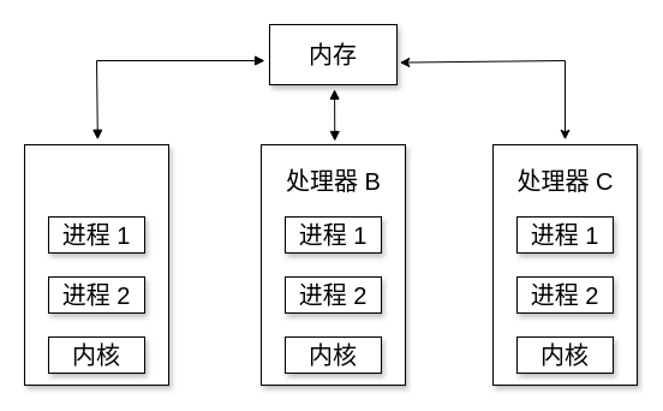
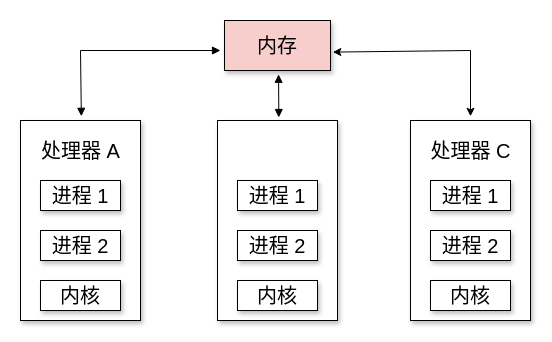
  <mxCell id="0" />
  <mxCell id="1" parent="0" />
- <mxCell id="2" value="内存" style="rounded=0;whiteSpace=wrap;html=1;fontSize=20;shadow=1;fontFamily=Helvetica;" parent="1" vertex="1"><mxGeometry x="224" y="20" width="106" height="50" as="geometry" /></mxCell>
+ <mxCell id="2" value="内存" style="rounded=0;whiteSpace=wrap;html=1;fontSize=20;shadow=1;fontFamily=Helvetica;fillColor=#f8cecc;" parent="1" vertex="1"><mxGeometry x="224" y="20" width="106" height="50" as="geometry" /></mxCell>
  <mxCell id="3" value="" style="rounded=0;whiteSpace=wrap;html=1;fontSize=20;shadow=1;fontFamily=Helvetica;" parent="1" vertex="1"><mxGeometry x="20" y="120" width="120" height="200" as="geometry" /></mxCell>
+ <mxCell id="4" value="处理器 A" style="text;html=1;align=center;verticalAlign=middle;resizable=0;points=[];autosize=1;strokeColor=none;fillColor=none;fontSize=20;shadow=1;fontFamily=Helvetica;" parent="1" vertex="1"><mxGeometry x="30" y="130" width="100" height="40" as="geometry" /></mxCell>
  <mxCell id="5" value="" style="rounded=0;whiteSpace=wrap;html=1;fontSize=20;shadow=1;fontFamily=Helvetica;" parent="1" vertex="1"><mxGeometry x="217" y="120" width="120" height="200" as="geometry" /></mxCell>
- <mxCell id="6" value="处理器 B" style="text;html=1;align=center;verticalAlign=middle;resizable=0;points=[];autosize=1;strokeColor=none;fillColor=none;fontSize=20;shadow=1;fontFamily=Helvetica;" parent="1" vertex="1"><mxGeometry x="227" y="130" width="100" height="40" as="geometry" /></mxCell>
  <mxCell id="7" value="进程 1" style="rounded=0;whiteSpace=wrap;html=1;fontSize=20;shadow=1;fontFamily=Helvetica;" parent="1" vertex="1"><mxGeometry x="237" y="180" width="80" height="30" as="geometry" /></mxCell>
  <mxCell id="8" value="进程 2" style="rounded=0;whiteSpace=wrap;html=1;fontSize=20;shadow=1;fontFamily=Helvetica;" parent="1" vertex="1"><mxGeometry x="237" y="230" width="80" height="30" as="geometry" /></mxCell>
  <mxCell id="9" value="内核" style="rounded=0;whiteSpace=wrap;html=1;fontSize=20;shadow=1;fontFamily=Helvetica;" parent="1" vertex="1"><mxGeometry x="237" y="280" width="80" height="30" as="geometry" /></mxCell>
  <mxCell id="10" value="" style="rounded=0;whiteSpace=wrap;html=1;fontSize=20;shadow=1;fontFamily=Helvetica;" parent="1" vertex="1"><mxGeometry x="410" y="120" width="120" height="200" as="geometry" /></mxCell>
  <mxCell id="11" value="处理器 C" style="text;html=1;align=center;verticalAlign=middle;resizable=0;points=[];autosize=1;strokeColor=none;fillColor=none;fontSize=20;shadow=1;fontFamily=Helvetica;" parent="1" vertex="1"><mxGeometry x="420" y="130" width="100" height="40" as="geometry" /></mxCell>
  <mxCell id="12" value="进程 1" style="rounded=0;whiteSpace=wrap;html=1;fontSize=20;shadow=1;fontFamily=Helvetica;" parent="1" vertex="1"><mxGeometry x="430" y="180" width="80" height="30" as="geometry" /></mxCell>
  <mxCell id="13" value="进程 2" style="rounded=0;whiteSpace=wrap;html=1;fontSize=20;shadow=1;fontFamily=Helvetica;" parent="1" vertex="1"><mxGeometry x="430" y="230" width="80" height="30" as="geometry" /></mxCell>
  <mxCell id="14" value="内核" style="rounded=0;whiteSpace=wrap;html=1;fontSize=20;shadow=1;fontFamily=Helvetica;" parent="1" vertex="1"><mxGeometry x="430" y="280" width="80" height="30" as="geometry" /></mxCell>
  <mxCell id="15" value="" style="endArrow=block;startArrow=block;html=1;fontSize=20;rounded=0;startFill=1;endFill=1;exitX=0.507;exitY=-0.021;exitDx=0;exitDy=0;exitPerimeter=0;shadow=0;fontFamily=Helvetica;" parent="1" source="3" edge="1"><mxGeometry width="50" height="50" relative="1" as="geometry"><mxPoint x="80" y="110" as="sourcePoint" /><mxPoint x="220" y="50" as="targetPoint" /><Array as="points"><mxPoint x="80" y="50" /></Array></mxGeometry></mxCell>
  <mxCell id="16" value="" style="endArrow=classic;startArrow=classic;html=1;rounded=0;shadow=0;fontSize=20;exitX=1.022;exitY=0.632;exitDx=0;exitDy=0;exitPerimeter=0;entryX=0.5;entryY=-0.021;entryDx=0;entryDy=0;entryPerimeter=0;fontFamily=Helvetica;" parent="1" source="2" target="10" edge="1"><mxGeometry width="50" height="50" relative="1" as="geometry"><mxPoint x="340" y="50" as="sourcePoint" /><mxPoint x="480" y="110" as="targetPoint" /><Array as="points"><mxPoint x="470" y="50" /></Array></mxGeometry></mxCell>
  <mxCell id="17" value="" style="endArrow=block;startArrow=block;html=1;rounded=0;shadow=0;fontSize=20;exitX=0.511;exitY=-0.015;exitDx=0;exitDy=0;exitPerimeter=0;entryX=0.51;entryY=1.076;entryDx=0;entryDy=0;entryPerimeter=0;startFill=1;endFill=1;fontFamily=Helvetica;" parent="1" source="5" target="2" edge="1"><mxGeometry width="50" height="50" relative="1" as="geometry"><mxPoint x="230" y="130" as="sourcePoint" /><mxPoint x="280" y="80" as="targetPoint" /></mxGeometry></mxCell>
  <mxCell id="18" value="进程 1" style="rounded=0;whiteSpace=wrap;html=1;fontSize=20;shadow=1;fontFamily=Helvetica;" parent="1" vertex="1"><mxGeometry x="40" y="180" width="80" height="30" as="geometry" /></mxCell>
  <mxCell id="19" value="进程 2" style="rounded=0;whiteSpace=wrap;html=1;fontSize=20;shadow=1;fontFamily=Helvetica;" parent="1" vertex="1"><mxGeometry x="40" y="230" width="80" height="30" as="geometry" /></mxCell>
  <mxCell id="20" value="内核" style="rounded=0;whiteSpace=wrap;html=1;fontSize=20;shadow=1;fontFamily=Helvetica;" parent="1" vertex="1"><mxGeometry x="40" y="280" width="80" height="30" as="geometry" /></mxCell>
